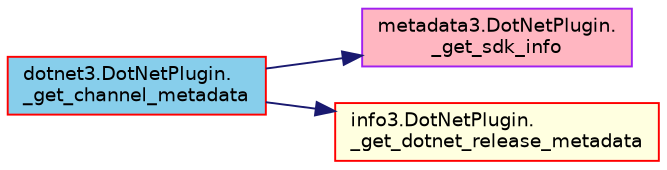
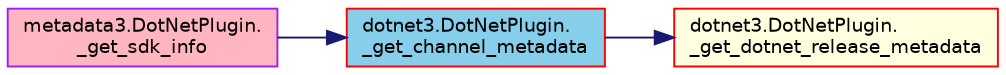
  digraph {
    rankdir=LR
    node [color=red fontname=Helvetica fontsize=10 shape=record style=filled]
    edge [color=midnightblue fontname=Helvetica fontsize=10 labelfontname=Helvetica labelfontsize=10 style=solid]
    n1 [color=purple fillcolor=lightpink fontcolor=black height=0.2 label="metadata3.DotNetPlugin.\l_get_sdk_info" width=0.4]
    n2 [fillcolor=skyblue height=0.2 label="dotnet3.DotNetPlugin.\l_get_channel_metadata" width=0.4]
-   n3 [fillcolor=lightyellow height=0.2 label="info3.DotNetPlugin.\l_get_dotnet_release_metadata" width=0.4]
-   n2 -> n1
+   n3 [fillcolor=lightyellow height=0.2 label="dotnet3.DotNetPlugin.\l_get_dotnet_release_metadata" width=0.4]
+   n1 -> n2
    n2 -> n3
  }
